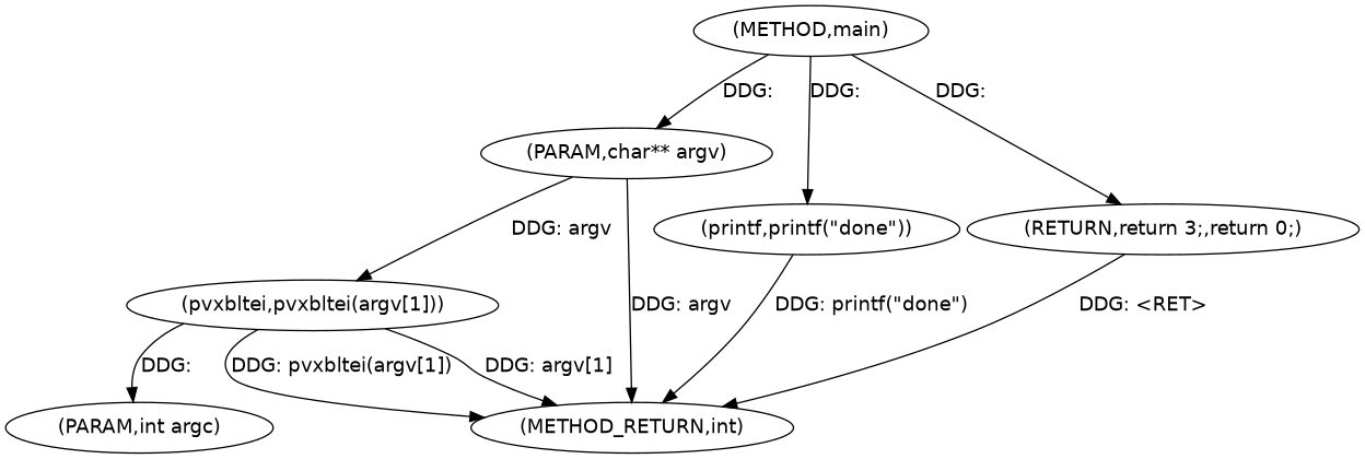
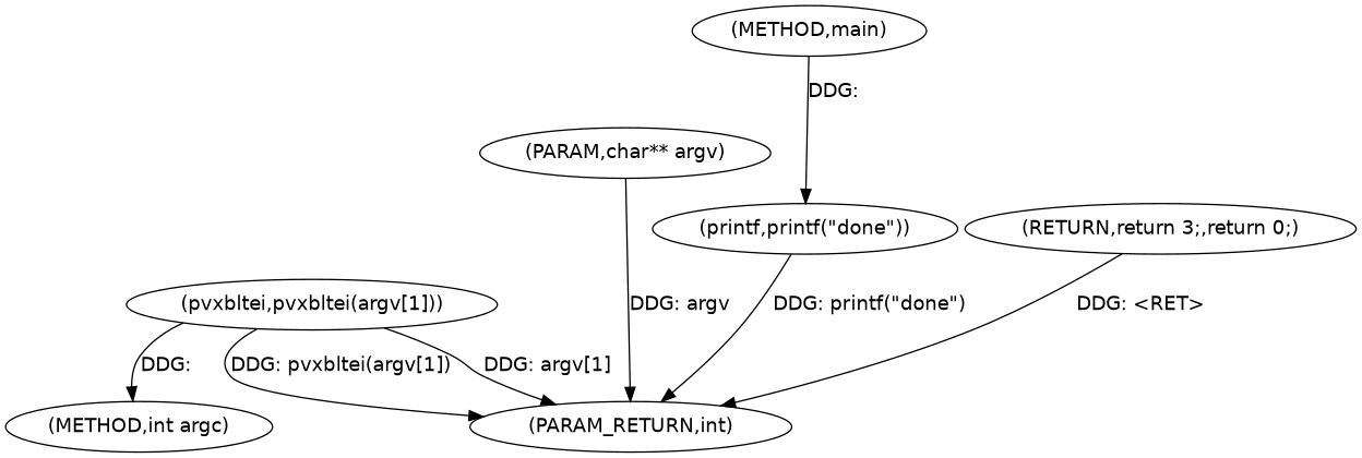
  digraph {
    fontname="DejaVu Sans"
    node [fontname="DejaVu Sans"]
    edge [fontname="DejaVu Sans"]
    n1 [label="(METHOD,main)"]
    n2 [label="(PARAM,char** argv)"]
    n3 [label="(printf,printf(\"done\"))"]
    n4 [label="(RETURN,return 3;,return 0;)"]
-   n5 [label="(PARAM,int argc)"]
-   n6 [label="(METHOD_RETURN,int)"]
+   n5 [label="(METHOD,int argc)"]
+   n6 [label="(PARAM_RETURN,int)"]
    n7 [label="(pvxbltei,pvxbltei(argv[1]))"]
-   n1 -> n2 [label="DDG: "]
    n1 -> n3 [label="DDG: "]
-   n1 -> n4 [label="DDG: "]
    n2 -> n6 [label="DDG: argv"]
-   n2 -> n7 [label="DDG: argv"]
    n3 -> n6 [label="DDG: printf(\"done\")"]
    n4 -> n6 [label="DDG: <RET>"]
    n7 -> n5 [label="DDG: "]
    n7 -> n6 [label="DDG: pvxbltei(argv[1])"]
    n7 -> n6 [label="DDG: argv[1]"]
  }
